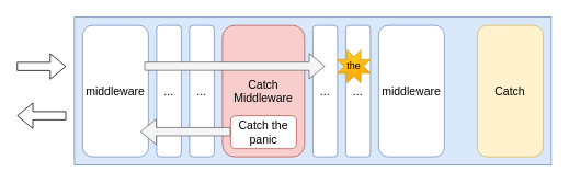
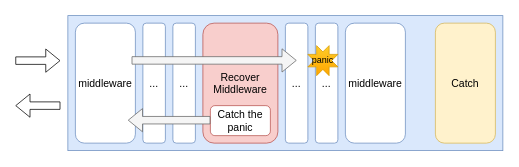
  <mxCell id="0" />
  <mxCell id="1" parent="0" />
  <mxCell id="2" value="" style="rounded=0;whiteSpace=wrap;html=1;fillColor=#dae8fc;strokeColor=#6c8ebf;shadow=0;" parent="1" vertex="1"><mxGeometry x="90" y="20" width="580" height="180" as="geometry" /></mxCell>
- <mxCell id="3" value="Catch&lt;br&gt;Middleware" style="rounded=1;whiteSpace=wrap;html=1;fontSize=14;strokeColor=#b85450;fillColor=#f8cecc;" parent="1" vertex="1"><mxGeometry x="270" y="30" width="100" height="160" as="geometry" /></mxCell>
+ <mxCell id="3" value="Recover&lt;br&gt;Middleware" style="rounded=1;whiteSpace=wrap;html=1;fontSize=14;strokeColor=#b85450;fillColor=#f8cecc;" parent="1" vertex="1"><mxGeometry x="270" y="30" width="100" height="160" as="geometry" /></mxCell>
  <mxCell id="4" value="Catch&lt;br&gt;" style="rounded=1;whiteSpace=wrap;html=1;fontSize=14;strokeColor=#d6b656;fillColor=#fff2cc;" parent="1" vertex="1"><mxGeometry x="580" y="30" width="80" height="160" as="geometry" /></mxCell>
  <mxCell id="5" value="middleware" style="rounded=1;whiteSpace=wrap;html=1;fontSize=14;strokeColor=#6c8ebf;fillColor=default;" parent="1" vertex="1"><mxGeometry x="100" y="30" width="80" height="160" as="geometry" /></mxCell>
  <mxCell id="6" value="..." style="rounded=1;whiteSpace=wrap;html=1;fontSize=14;strokeColor=#6c8ebf;fillColor=default;" parent="1" vertex="1"><mxGeometry x="190" y="30" width="30" height="160" as="geometry" /></mxCell>
  <mxCell id="7" value="..." style="rounded=1;whiteSpace=wrap;html=1;fontSize=14;strokeColor=#6c8ebf;fillColor=default;" parent="1" vertex="1"><mxGeometry x="230" y="30" width="30" height="160" as="geometry" /></mxCell>
  <mxCell id="8" value="middleware" style="rounded=1;whiteSpace=wrap;html=1;fontSize=14;strokeColor=#6c8ebf;fillColor=default;" parent="1" vertex="1"><mxGeometry x="460" y="30" width="80" height="160" as="geometry" /></mxCell>
  <mxCell id="9" value="..." style="rounded=1;whiteSpace=wrap;html=1;fontSize=14;strokeColor=#6c8ebf;fillColor=default;" parent="1" vertex="1"><mxGeometry x="420" y="30" width="30" height="160" as="geometry" /></mxCell>
  <mxCell id="10" value="..." style="rounded=1;whiteSpace=wrap;html=1;fontSize=14;strokeColor=#6c8ebf;fillColor=default;" parent="1" vertex="1"><mxGeometry x="380" y="30" width="30" height="160" as="geometry" /></mxCell>
  <mxCell id="11" value="Catch the panic" style="rounded=1;whiteSpace=wrap;html=1;fontSize=14;strokeColor=#b85450;fillColor=default;" parent="1" vertex="1"><mxGeometry x="280" y="140" width="80" height="40" as="geometry" /></mxCell>
  <mxCell id="12" value="" style="shape=flexArrow;endArrow=classic;html=1;" parent="1" edge="1"><mxGeometry width="50" height="50" relative="1" as="geometry"><mxPoint x="20" y="80" as="sourcePoint" /><mxPoint x="80" y="80" as="targetPoint" /></mxGeometry></mxCell>
  <mxCell id="13" value="" style="shape=flexArrow;endArrow=classic;html=1;" parent="1" edge="1"><mxGeometry width="50" height="50" relative="1" as="geometry"><mxPoint x="80" y="140" as="sourcePoint" /><mxPoint x="20" y="140" as="targetPoint" /></mxGeometry></mxCell>
  <mxCell id="14" value="" style="group" vertex="1" connectable="0" parent="1"><mxGeometry x="410" y="60" width="40" height="40" as="geometry" /></mxCell>
  <mxCell id="15" value="" style="verticalLabelPosition=bottom;verticalAlign=top;html=1;shape=mxgraph.basic.8_point_star;fillColor=#ffcd28;gradientColor=#ffa500;strokeColor=#d79b00;" vertex="1" parent="14"><mxGeometry width="40" height="40" as="geometry" /></mxCell>
- <mxCell id="16" value="the" style="text;html=1;strokeColor=none;fillColor=none;align=center;verticalAlign=middle;whiteSpace=wrap;rounded=0;" vertex="1" parent="14"><mxGeometry y="5" width="40" height="30" as="geometry" /></mxCell>
+ <mxCell id="16" value="panic" style="text;html=1;strokeColor=none;fillColor=none;align=center;verticalAlign=middle;whiteSpace=wrap;rounded=0;" vertex="1" parent="14"><mxGeometry y="5" width="40" height="30" as="geometry" /></mxCell>
  <mxCell id="17" value="" style="shape=flexArrow;endArrow=classic;html=1;fillColor=#f5f5f5;strokeColor=#666666;" edge="1" parent="1"><mxGeometry width="50" height="50" relative="1" as="geometry"><mxPoint x="175" y="79.71" as="sourcePoint" /><mxPoint x="395" y="79.71" as="targetPoint" /></mxGeometry></mxCell>
  <mxCell id="18" value="" style="shape=flexArrow;endArrow=classic;html=1;fillColor=#f5f5f5;strokeColor=#666666;" edge="1" parent="1"><mxGeometry width="50" height="50" relative="1" as="geometry"><mxPoint x="280" y="159.43" as="sourcePoint" /><mxPoint x="170" y="159.43" as="targetPoint" /></mxGeometry></mxCell>
